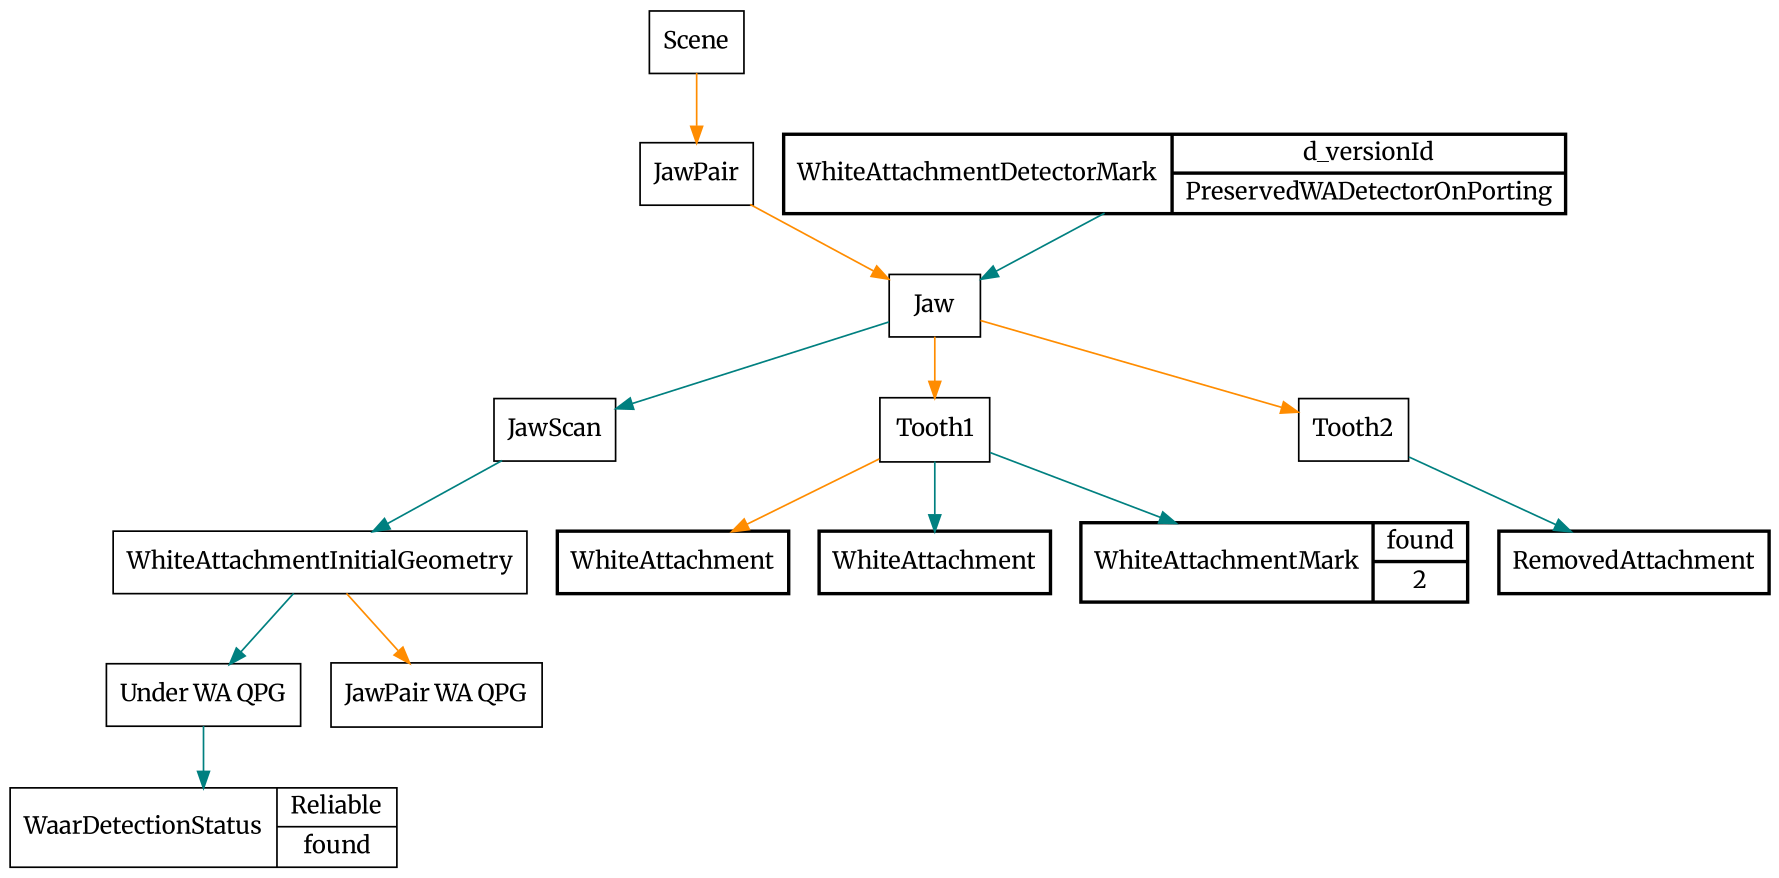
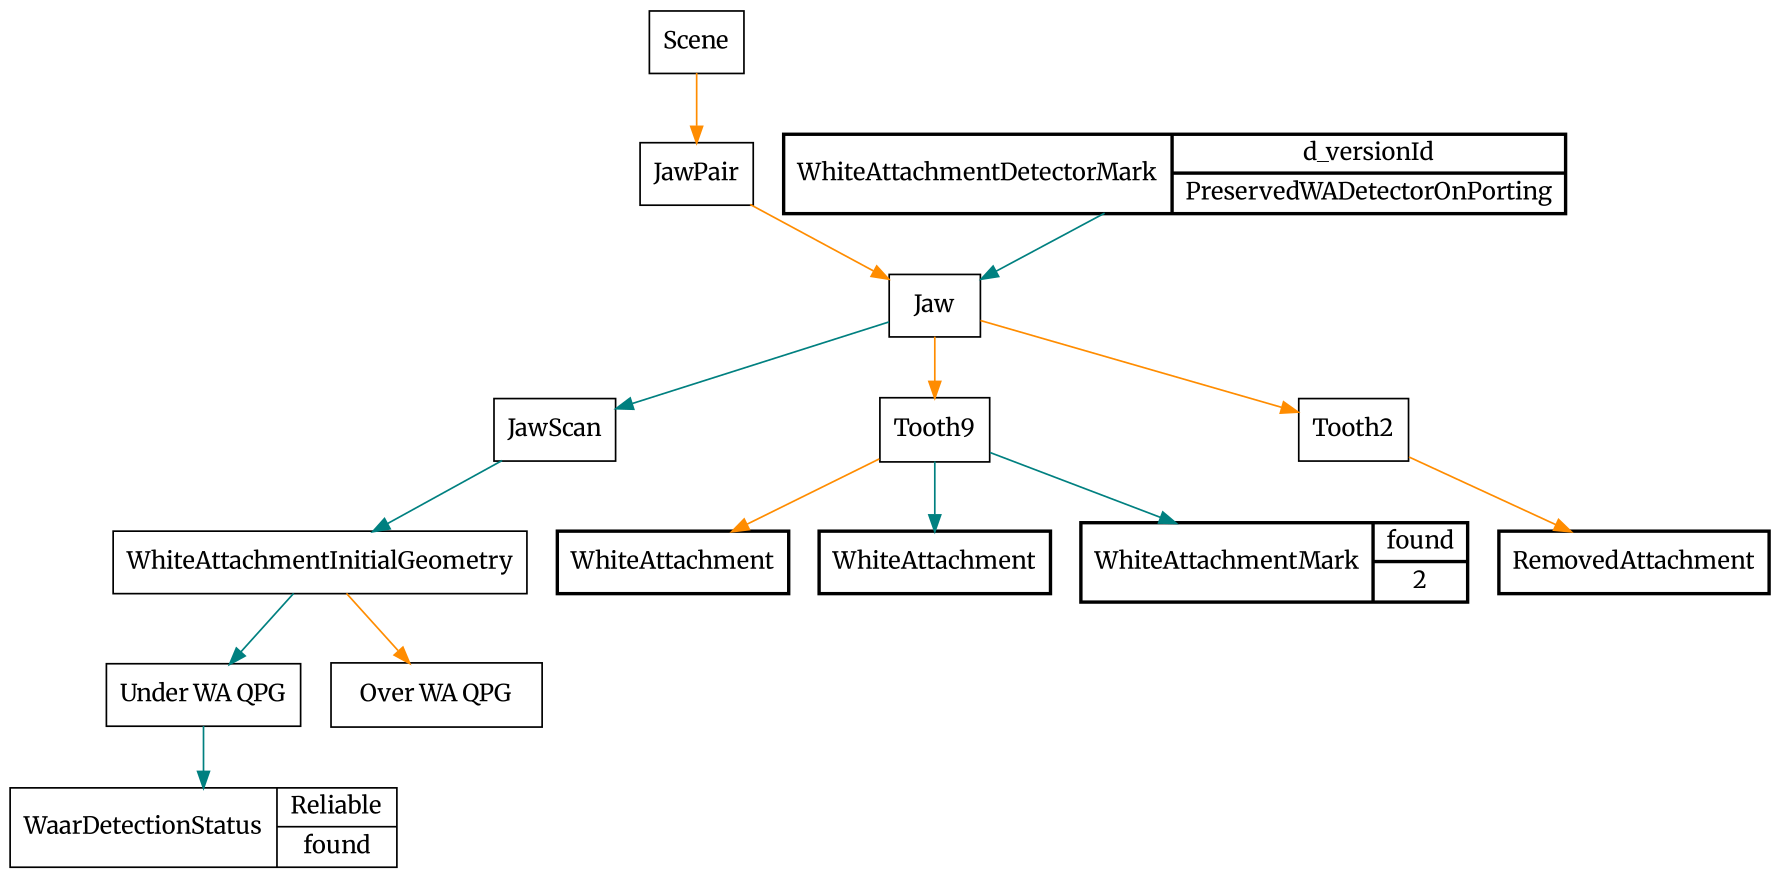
  digraph {
    fontname=Merriweather
    node [fontname=Merriweather shape=record]
    edge [color=teal fontname=Merriweather]
    Scene
    JawPair
    Jaw
    JawScan
-   Tooth1
+   Tooth1 [label=Tooth9]
    Tooth2
    n7 [label=WhiteAttachmentInitialGeometry]
    n8 [label=WhiteAttachment style=bold]
    n9 [label=WhiteAttachment style=bold]
    n10 [label="<WAMark>WhiteAttachmentMark|{found|2}" style=bold]
    RemovedAttachment [style=bold]
    n12 [label="WhiteAttachmentDetectorMark|{d_versionId|PreservedWADetectorOnPorting}" style=bold]
    n13 [label="<detectstatus>WaarDetectionStatus | {Reliable | found}"]
    n14 [label="Under WA QPG"]
-   n15 [label="JawPair WA QPG"]
+   n15 [label="Over WA QPG"]
    Scene -> JawPair [color=darkorange]
    JawPair -> Jaw [color=darkorange]
    Jaw -> JawScan
    Jaw -> Tooth1 [color=darkorange]
    Jaw -> Tooth2 [color=darkorange]
    JawScan -> n7
    Tooth1 -> n8 [color=darkorange]
    Tooth1 -> n9
    Tooth1 -> n10
-   Tooth2 -> RemovedAttachment
+   Tooth2 -> RemovedAttachment [color=darkorange]
    n7 -> n14
    n7 -> n15 [color=darkorange]
    n12 -> Jaw
    n14 -> n13
  }
